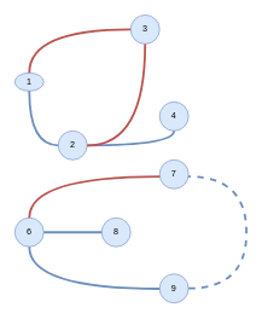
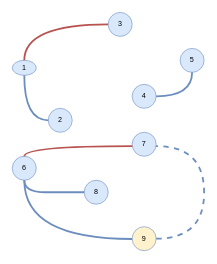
  <mxCell id="0" />
  <mxCell id="1" parent="0" />
  <mxCell id="2" value="3" style="ellipse;whiteSpace=wrap;html=1;aspect=fixed;fillColor=#dae8fc;strokeColor=#6c8ebf;" vertex="1" parent="1"><mxGeometry x="180" y="20" width="40" height="40" as="geometry" /></mxCell>
  <mxCell id="3" value="4" style="ellipse;whiteSpace=wrap;html=1;aspect=fixed;fillColor=#dae8fc;strokeColor=#6c8ebf;" vertex="1" parent="1"><mxGeometry x="220" y="140" width="40" height="40" as="geometry" /></mxCell>
+ <mxCell id="4" value="5" style="ellipse;whiteSpace=wrap;html=1;aspect=fixed;fillColor=#dae8fc;strokeColor=#6c8ebf;" vertex="1" parent="1"><mxGeometry x="300" y="80" width="40" height="40" as="geometry" /></mxCell>
  <mxCell id="5" value="1" style="ellipse;whiteSpace=wrap;html=1;aspect=fixed;fillColor=#dae8fc;strokeColor=#6c8ebf;" vertex="1" parent="1"><mxGeometry x="20" y="100" width="40" height="25" as="geometry" /></mxCell>
  <mxCell id="6" value="2" style="ellipse;whiteSpace=wrap;html=1;aspect=fixed;fillColor=#dae8fc;strokeColor=#6c8ebf;" vertex="1" parent="1"><mxGeometry x="80" y="180" width="40" height="40" as="geometry" /></mxCell>
  <mxCell id="7" value="7" style="ellipse;whiteSpace=wrap;html=1;aspect=fixed;fillColor=#dae8fc;strokeColor=#6c8ebf;" vertex="1" parent="1"><mxGeometry x="220" y="220" width="40" height="40" as="geometry" /></mxCell>
  <mxCell id="8" value="8" style="ellipse;whiteSpace=wrap;html=1;aspect=fixed;fillColor=#dae8fc;strokeColor=#6c8ebf;" vertex="1" parent="1"><mxGeometry x="140" y="300" width="40" height="40" as="geometry" /></mxCell>
- <mxCell id="9" value="6" style="ellipse;whiteSpace=wrap;html=1;aspect=fixed;fillColor=#dae8fc;strokeColor=#6c8ebf;" vertex="1" parent="1"><mxGeometry y="300" width="40" height="40" as="geometry" x="20" /></mxCell>
- <mxCell id="10" value="9" style="ellipse;whiteSpace=wrap;html=1;aspect=fixed;fillColor=#dae8fc;strokeColor=#6c8ebf;" vertex="1" parent="1"><mxGeometry x="220" y="377.5" width="40" height="40" as="geometry" /></mxCell>
- <mxCell id="12" value="" style="endArrow=none;html=1;edgeStyle=orthogonalEdgeStyle;curved=1;strokeWidth=3;fillColor=#dae8fc;strokeColor=#6c8ebf;" edge="1" parent="1" source="3" target="6"><mxGeometry width="50" height="50" relative="1" as="geometry"><mxPoint x="270" y="170" as="sourcePoint" /><mxPoint x="340" y="127.321" as="targetPoint" /><Array as="points"><mxPoint x="240" y="200" /></Array></mxGeometry></mxCell>
- <mxCell id="13" value="" style="endArrow=none;html=1;edgeStyle=orthogonalEdgeStyle;curved=1;strokeWidth=3;fillColor=#f8cecc;strokeColor=#b85450;" edge="1" parent="1" source="2" target="6"><mxGeometry width="50" height="50" relative="1" as="geometry"><mxPoint x="270" y="170" as="sourcePoint" /><mxPoint x="330" y="130" as="targetPoint" /><Array as="points"><mxPoint x="200" y="200" /></Array></mxGeometry></mxCell>
+ <mxCell id="9" value="6" style="ellipse;whiteSpace=wrap;html=1;aspect=fixed;fillColor=#dae8fc;strokeColor=#6c8ebf;" vertex="1" parent="1"><mxGeometry x="20" y="260" width="40" height="40" as="geometry" /></mxCell>
+ <mxCell id="10" value="9" style="ellipse;whiteSpace=wrap;html=1;aspect=fixed;fillColor=#fff2cc;strokeColor=#6c8ebf;" vertex="1" parent="1"><mxGeometry x="220" y="377.5" width="40" height="40" as="geometry" /></mxCell>
+ <mxCell id="11" value="" style="endArrow=none;html=1;edgeStyle=orthogonalEdgeStyle;curved=1;strokeWidth=3;fillColor=#dae8fc;strokeColor=#6c8ebf;" edge="1" parent="1" source="3" target="4"><mxGeometry width="50" height="50" relative="1" as="geometry"><mxPoint x="190" y="50" as="sourcePoint" /><mxPoint x="330" y="90" as="targetPoint" /><Array as="points"><mxPoint x="320" y="160" /></Array></mxGeometry></mxCell>
  <mxCell id="14" value="" style="endArrow=none;html=1;edgeStyle=orthogonalEdgeStyle;curved=1;strokeWidth=3;fillColor=#dae8fc;strokeColor=#6c8ebf;" edge="1" parent="1" source="6" target="5"><mxGeometry width="50" height="50" relative="1" as="geometry"><mxPoint x="150" y="50" as="sourcePoint" /><mxPoint x="130" y="190" as="targetPoint" /><Array as="points"><mxPoint x="40" y="200" /></Array></mxGeometry></mxCell>
  <mxCell id="15" value="" style="endArrow=none;html=1;edgeStyle=orthogonalEdgeStyle;curved=1;strokeWidth=3;fillColor=#f8cecc;strokeColor=#b85450;" edge="1" parent="1" source="2" target="5"><mxGeometry width="50" height="50" relative="1" as="geometry"><mxPoint x="150" y="50" as="sourcePoint" /><mxPoint x="130" y="190" as="targetPoint" /><Array as="points"><mxPoint x="40" y="40" /></Array></mxGeometry></mxCell>
  <mxCell id="16" value="" style="endArrow=none;html=1;edgeStyle=orthogonalEdgeStyle;curved=1;strokeWidth=3;fillColor=#dae8fc;strokeColor=#6c8ebf;" edge="1" parent="1" source="9" target="8"><mxGeometry width="50" height="50" relative="1" as="geometry"><mxPoint x="150" y="10" as="sourcePoint" /><mxPoint x="130" y="150" as="targetPoint" /><Array as="points"><mxPoint x="110" y="320" /><mxPoint x="110" y="320" /></Array></mxGeometry></mxCell>
  <mxCell id="17" value="" style="endArrow=none;html=1;edgeStyle=orthogonalEdgeStyle;curved=1;strokeWidth=3;fillColor=#f8cecc;strokeColor=#b85450;" edge="1" parent="1" source="9" target="7"><mxGeometry width="50" height="50" relative="1" as="geometry"><mxPoint x="220" y="312.679" as="sourcePoint" /><mxPoint x="310.006" y="253" as="targetPoint" /><Array as="points"><mxPoint x="40" y="243" /></Array></mxGeometry></mxCell>
  <mxCell id="18" value="" style="endArrow=none;html=1;edgeStyle=orthogonalEdgeStyle;curved=1;strokeWidth=3;fillColor=#dae8fc;strokeColor=#6c8ebf;dashed=1;" edge="1" parent="1" source="10" target="7"><mxGeometry width="50" height="50" relative="1" as="geometry"><mxPoint x="90" y="310" as="sourcePoint" /><mxPoint x="310.006" y="253" as="targetPoint" /><Array as="points"><mxPoint x="340" y="398" /><mxPoint x="340" y="243" /></Array></mxGeometry></mxCell>
  <mxCell id="19" value="" style="endArrow=none;html=1;edgeStyle=orthogonalEdgeStyle;curved=1;strokeWidth=3;fillColor=#dae8fc;strokeColor=#6c8ebf;" edge="1" parent="1" source="9" target="10"><mxGeometry width="50" height="50" relative="1" as="geometry"><mxPoint x="170" y="350" as="sourcePoint" /><mxPoint x="230.006" y="408" as="targetPoint" /><Array as="points"><mxPoint x="40" y="398" /></Array></mxGeometry></mxCell>
